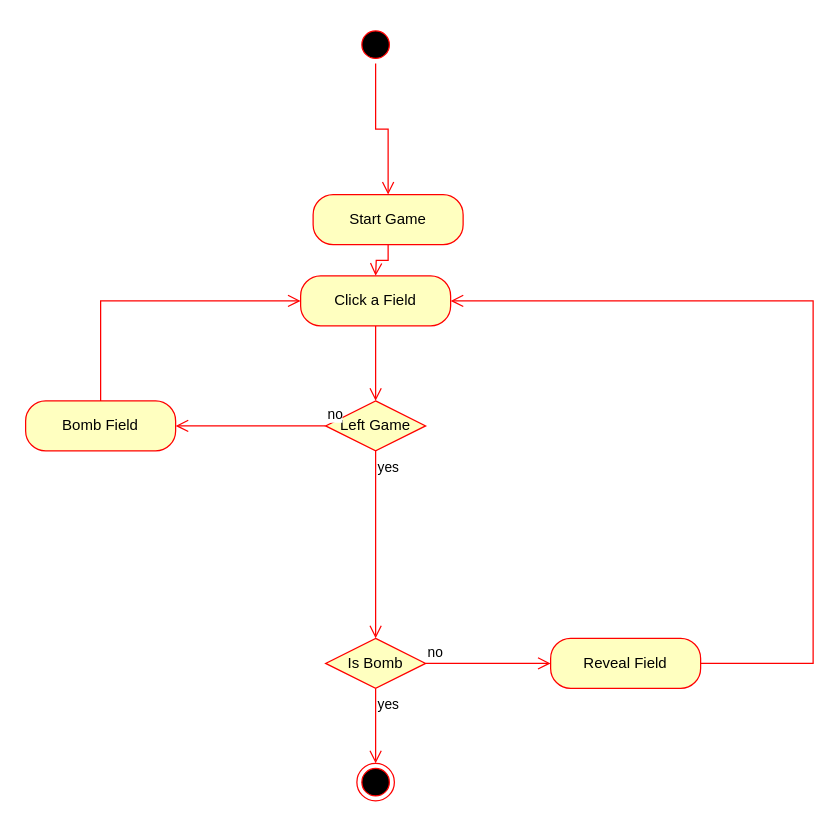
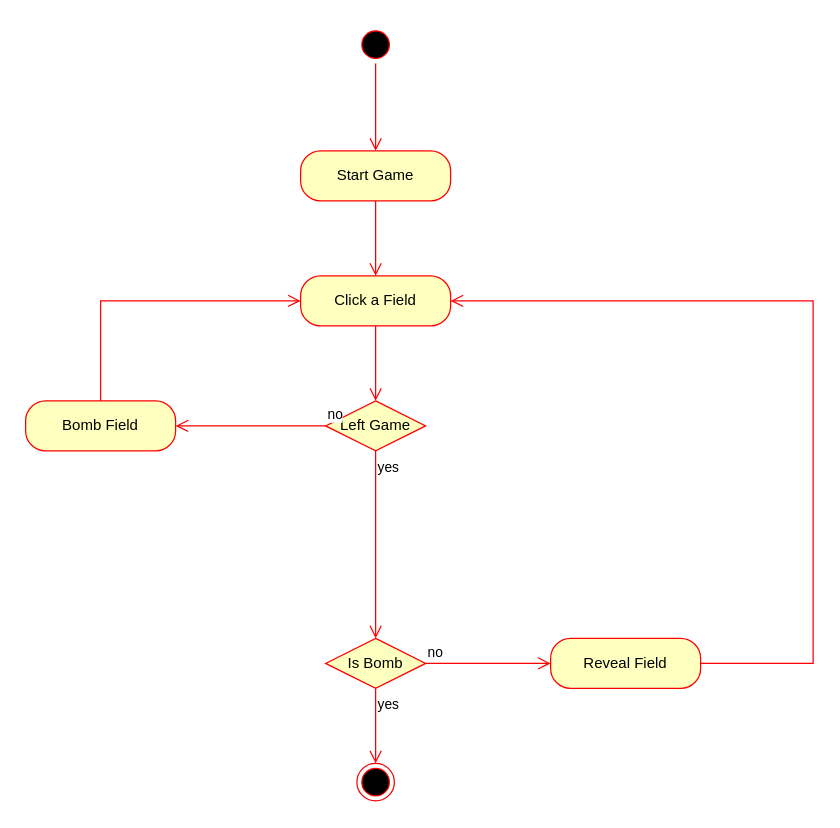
  <mxCell id="0" />
  <mxCell id="1" parent="0" />
- <mxCell id="2" value="Start Game" style="rounded=1;whiteSpace=wrap;html=1;arcSize=40;fontColor=#000000;fillColor=#ffffc0;strokeColor=#ff0000;" parent="1" vertex="1"><mxGeometry x="250" y="155" width="120" height="40" as="geometry" /></mxCell>
+ <mxCell id="2" value="Start Game" style="rounded=1;whiteSpace=wrap;html=1;arcSize=40;fontColor=#000000;fillColor=#ffffc0;strokeColor=#ff0000;" parent="1" vertex="1"><mxGeometry x="240" y="120" width="120" height="40" as="geometry" /></mxCell>
  <mxCell id="3" value="" style="edgeStyle=orthogonalEdgeStyle;html=1;verticalAlign=bottom;endArrow=open;endSize=8;strokeColor=#ff0000;rounded=0;" parent="1" source="2" edge="1"><mxGeometry relative="1" as="geometry"><mxPoint x="300" y="220" as="targetPoint" /></mxGeometry></mxCell>
  <mxCell id="4" value="" style="ellipse;html=1;shape=startState;fillColor=#000000;strokeColor=#ff0000;" parent="1" vertex="1"><mxGeometry x="285" y="20" width="30" height="30" as="geometry" /></mxCell>
  <mxCell id="5" value="" style="edgeStyle=orthogonalEdgeStyle;html=1;verticalAlign=bottom;endArrow=open;endSize=8;strokeColor=#ff0000;rounded=0;entryX=0.5;entryY=0;entryDx=0;entryDy=0;" parent="1" source="4" target="2" edge="1"><mxGeometry relative="1" as="geometry"><mxPoint x="300" y="110" as="targetPoint" /></mxGeometry></mxCell>
  <mxCell id="6" value="Click a Field" style="rounded=1;whiteSpace=wrap;html=1;arcSize=40;fontColor=#000000;fillColor=#ffffc0;strokeColor=#ff0000;" parent="1" vertex="1"><mxGeometry x="240" y="220" width="120" height="40" as="geometry" /></mxCell>
  <mxCell id="7" value="" style="edgeStyle=orthogonalEdgeStyle;html=1;verticalAlign=bottom;endArrow=open;endSize=8;strokeColor=#ff0000;rounded=0;" parent="1" source="6" edge="1"><mxGeometry relative="1" as="geometry"><mxPoint x="300" y="320" as="targetPoint" /></mxGeometry></mxCell>
  <mxCell id="8" value="Is Bomb" style="rhombus;whiteSpace=wrap;html=1;fillColor=#ffffc0;strokeColor=#ff0000;" parent="1" vertex="1"><mxGeometry x="260" y="510" width="80" height="40" as="geometry" /></mxCell>
  <mxCell id="9" value="no" style="edgeStyle=orthogonalEdgeStyle;html=1;align=left;verticalAlign=bottom;endArrow=open;endSize=8;strokeColor=#ff0000;rounded=0;" parent="1" source="8" edge="1"><mxGeometry x="-1" relative="1" as="geometry"><mxPoint x="440" y="530" as="targetPoint" /></mxGeometry></mxCell>
  <mxCell id="10" value="yes" style="edgeStyle=orthogonalEdgeStyle;html=1;align=left;verticalAlign=top;endArrow=open;endSize=8;strokeColor=#ff0000;rounded=0;" parent="1" source="8" edge="1"><mxGeometry x="-1" relative="1" as="geometry"><mxPoint x="300" y="610" as="targetPoint" /></mxGeometry></mxCell>
  <mxCell id="11" value="" style="ellipse;html=1;shape=endState;fillColor=#000000;strokeColor=#ff0000;" parent="1" vertex="1"><mxGeometry x="285" y="610" width="30" height="30" as="geometry" /></mxCell>
  <mxCell id="12" value="Reveal Field" style="rounded=1;whiteSpace=wrap;html=1;arcSize=40;fontColor=#000000;fillColor=#ffffc0;strokeColor=#ff0000;" parent="1" vertex="1"><mxGeometry x="440" y="510" width="120" height="40" as="geometry" /></mxCell>
  <mxCell id="13" value="" style="edgeStyle=orthogonalEdgeStyle;html=1;verticalAlign=bottom;endArrow=open;endSize=8;strokeColor=#ff0000;rounded=0;" parent="1" source="12" target="6" edge="1"><mxGeometry relative="1" as="geometry"><mxPoint x="400" y="265" as="targetPoint" /><Array as="points"><mxPoint x="650" y="530" /><mxPoint x="650" y="240" /></Array></mxGeometry></mxCell>
  <mxCell id="14" value="Left Game" style="rhombus;whiteSpace=wrap;html=1;fillColor=#ffffc0;strokeColor=#ff0000;" vertex="1" parent="1"><mxGeometry x="260" y="320" width="80" height="40" as="geometry" /></mxCell>
  <mxCell id="15" value="no" style="edgeStyle=orthogonalEdgeStyle;html=1;align=left;verticalAlign=bottom;endArrow=open;endSize=8;strokeColor=#ff0000;rounded=0;" edge="1" source="14" parent="1"><mxGeometry x="-1" relative="1" as="geometry"><mxPoint x="140" y="340" as="targetPoint" /></mxGeometry></mxCell>
  <mxCell id="16" value="yes" style="edgeStyle=orthogonalEdgeStyle;html=1;align=left;verticalAlign=top;endArrow=open;endSize=8;strokeColor=#ff0000;rounded=0;" edge="1" source="14" parent="1" target="8"><mxGeometry x="-1" relative="1" as="geometry"><mxPoint x="300" y="420" as="targetPoint" /></mxGeometry></mxCell>
  <mxCell id="17" value="Bomb Field" style="rounded=1;whiteSpace=wrap;html=1;arcSize=40;fontColor=#000000;fillColor=#ffffc0;strokeColor=#ff0000;" vertex="1" parent="1"><mxGeometry x="20" y="320" width="120" height="40" as="geometry" /></mxCell>
  <mxCell id="18" value="" style="edgeStyle=orthogonalEdgeStyle;html=1;verticalAlign=bottom;endArrow=open;endSize=8;strokeColor=#ff0000;rounded=0;" edge="1" source="17" parent="1" target="6"><mxGeometry relative="1" as="geometry"><mxPoint x="98.667" y="210" as="targetPoint" /><Array as="points"><mxPoint x="80" y="240" /></Array></mxGeometry></mxCell>
